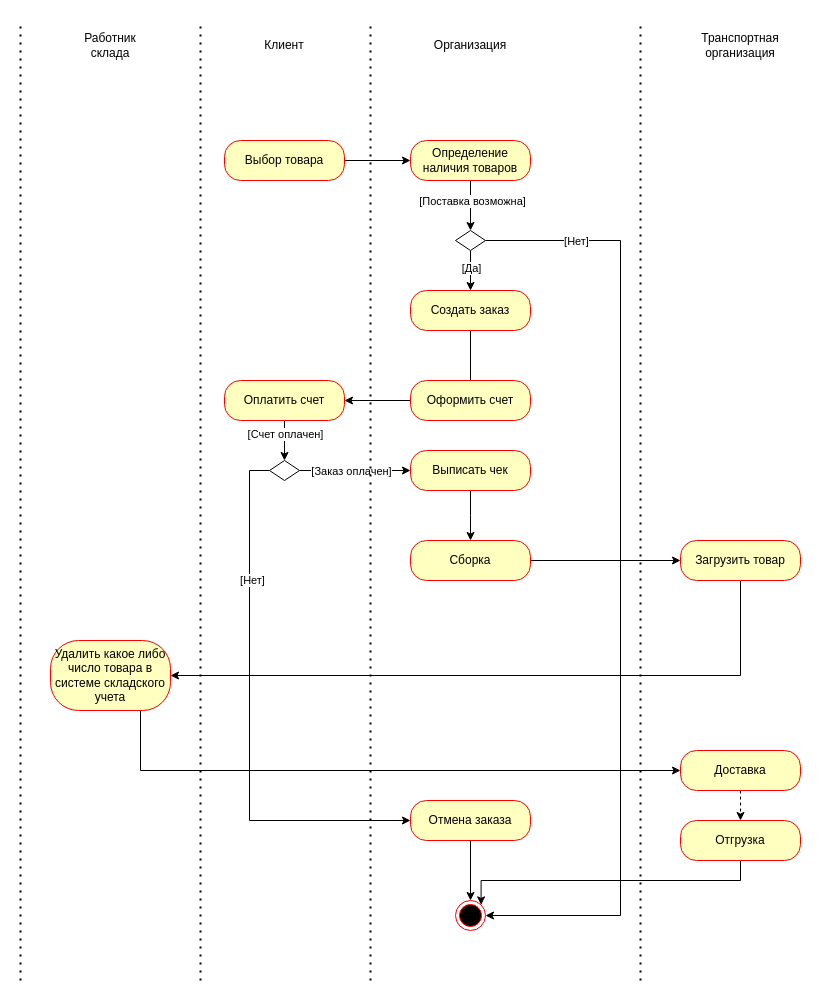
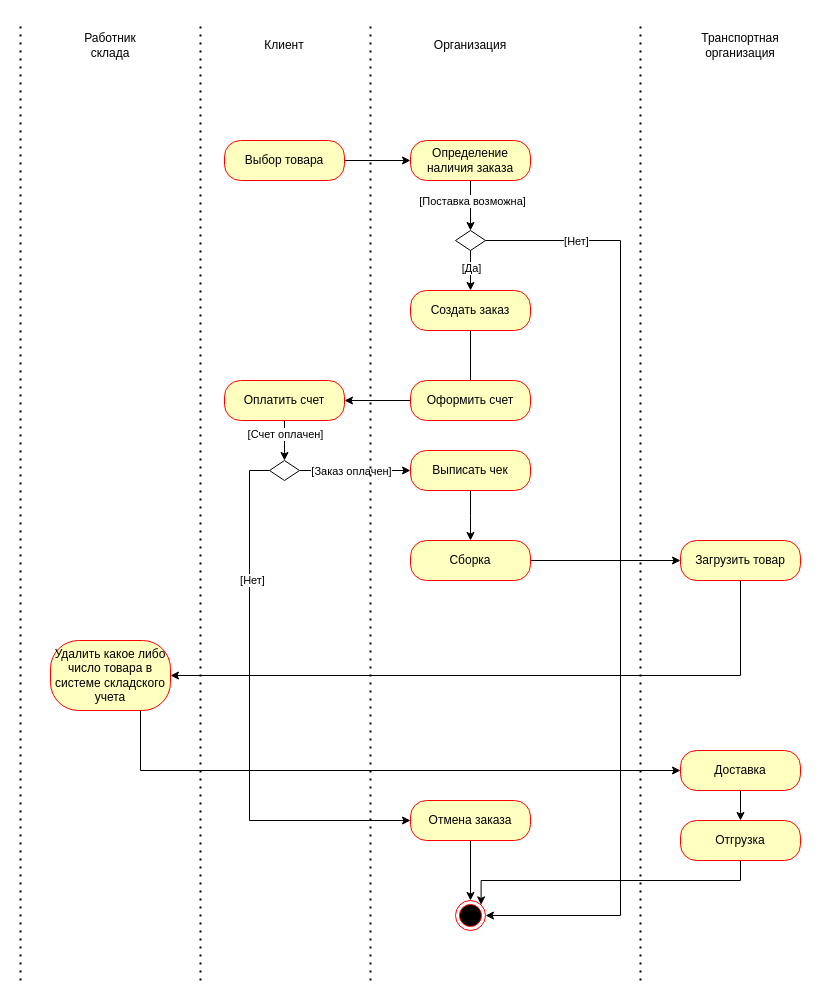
  <mxCell id="0" />
  <mxCell id="1" parent="0" />
  <mxCell id="2" style="edgeStyle=orthogonalEdgeStyle;rounded=0;orthogonalLoop=1;jettySize=auto;html=1;exitX=1;exitY=0.5;exitDx=0;exitDy=0;entryX=0;entryY=0.5;entryDx=0;entryDy=0;" edge="1" parent="1" source="3" target="9"><mxGeometry relative="1" as="geometry" /></mxCell>
  <mxCell id="3" value="Выбор товара" style="rounded=1;whiteSpace=wrap;html=1;arcSize=40;fontColor=#000000;fillColor=#ffffc0;strokeColor=#ff0000;" vertex="1" parent="1"><mxGeometry x="224" y="140" width="120" height="40" as="geometry" /></mxCell>
  <mxCell id="4" value="Работник склада" style="text;html=1;align=center;verticalAlign=middle;whiteSpace=wrap;rounded=0;" vertex="1" parent="1"><mxGeometry x="80" y="30" width="60" height="30" as="geometry" /></mxCell>
  <mxCell id="5" value="Организация" style="text;html=1;align=center;verticalAlign=middle;whiteSpace=wrap;rounded=0;" vertex="1" parent="1"><mxGeometry x="440" y="30" width="60" height="30" as="geometry" /></mxCell>
  <mxCell id="6" value="Клиент" style="text;html=1;align=center;verticalAlign=middle;whiteSpace=wrap;rounded=0;" vertex="1" parent="1"><mxGeometry x="254" y="30" width="60" height="30" as="geometry" /></mxCell>
  <mxCell id="7" style="edgeStyle=orthogonalEdgeStyle;rounded=0;orthogonalLoop=1;jettySize=auto;html=1;exitX=0.5;exitY=1;exitDx=0;exitDy=0;entryX=0.5;entryY=0;entryDx=0;entryDy=0;" edge="1" parent="1" source="9" target="14"><mxGeometry relative="1" as="geometry"><mxPoint x="470" y="220" as="targetPoint" /></mxGeometry></mxCell>
  <mxCell id="8" value="[Поставка возможна]" style="edgeLabel;html=1;align=center;verticalAlign=middle;resizable=0;points=[];" vertex="1" connectable="0" parent="7"><mxGeometry x="-0.194" y="1" relative="1" as="geometry"><mxPoint as="offset" /></mxGeometry></mxCell>
- <mxCell id="9" value="Определение наличия товаров" style="rounded=1;whiteSpace=wrap;html=1;arcSize=40;fontColor=#000000;fillColor=#ffffc0;strokeColor=#ff0000;" vertex="1" parent="1"><mxGeometry x="410" y="140" width="120" height="40" as="geometry" /></mxCell>
+ <mxCell id="9" value="Определение наличия заказа" style="rounded=1;whiteSpace=wrap;html=1;arcSize=40;fontColor=#000000;fillColor=#ffffc0;strokeColor=#ff0000;" vertex="1" parent="1"><mxGeometry x="410" y="140" width="120" height="40" as="geometry" /></mxCell>
  <mxCell id="10" style="edgeStyle=orthogonalEdgeStyle;rounded=0;orthogonalLoop=1;jettySize=auto;html=1;exitX=0.5;exitY=1;exitDx=0;exitDy=0;" edge="1" parent="1" source="14"><mxGeometry relative="1" as="geometry"><mxPoint x="470" y="290" as="targetPoint" /></mxGeometry></mxCell>
  <mxCell id="11" value="[Да]" style="edgeLabel;html=1;align=center;verticalAlign=middle;resizable=0;points=[];" vertex="1" connectable="0" parent="10"><mxGeometry x="-0.152" y="2" relative="1" as="geometry"><mxPoint x="-2" as="offset" /></mxGeometry></mxCell>
  <mxCell id="12" style="edgeStyle=orthogonalEdgeStyle;rounded=0;orthogonalLoop=1;jettySize=auto;html=1;exitX=1;exitY=0.5;exitDx=0;exitDy=0;entryX=1;entryY=0.5;entryDx=0;entryDy=0;" edge="1" parent="1" source="14" target="19"><mxGeometry relative="1" as="geometry"><mxPoint x="610" y="780" as="targetPoint" /><Array as="points"><mxPoint x="620" y="240" /><mxPoint x="620" y="915" /></Array></mxGeometry></mxCell>
  <mxCell id="13" value="[Нет]" style="edgeLabel;html=1;align=center;verticalAlign=middle;resizable=0;points=[];" vertex="1" connectable="0" parent="12"><mxGeometry x="-0.81" relative="1" as="geometry"><mxPoint as="offset" /></mxGeometry></mxCell>
  <mxCell id="14" value="" style="shape=rhombus;perimeter=rhombusPerimeter;whiteSpace=wrap;html=1;align=center;" vertex="1" parent="1"><mxGeometry x="455" y="230" width="30" height="20" as="geometry" /></mxCell>
  <mxCell id="15" style="edgeStyle=orthogonalEdgeStyle;rounded=0;orthogonalLoop=1;jettySize=auto;html=1;exitX=0.5;exitY=1;exitDx=0;exitDy=0;endArrow=none;" edge="1" parent="1" source="16" target="18"><mxGeometry relative="1" as="geometry" /></mxCell>
  <mxCell id="16" value="Создать заказ" style="rounded=1;whiteSpace=wrap;html=1;arcSize=40;fontColor=#000000;fillColor=#ffffc0;strokeColor=#ff0000;" vertex="1" parent="1"><mxGeometry x="410" y="290" width="120" height="40" as="geometry" /></mxCell>
  <mxCell id="17" style="edgeStyle=orthogonalEdgeStyle;rounded=0;orthogonalLoop=1;jettySize=auto;html=1;exitX=0;exitY=0.5;exitDx=0;exitDy=0;entryX=1;entryY=0.5;entryDx=0;entryDy=0;" edge="1" parent="1" source="18" target="22"><mxGeometry relative="1" as="geometry" /></mxCell>
  <mxCell id="18" value="Оформить счет" style="rounded=1;whiteSpace=wrap;html=1;arcSize=40;fontColor=#000000;fillColor=#ffffc0;strokeColor=#ff0000;" vertex="1" parent="1"><mxGeometry x="410" y="380" width="120" height="40" as="geometry" /></mxCell>
  <mxCell id="19" value="" style="ellipse;html=1;shape=endState;fillColor=#000000;strokeColor=#ff0000;" vertex="1" parent="1"><mxGeometry x="455" y="900" width="30" height="30" as="geometry" /></mxCell>
  <mxCell id="20" style="edgeStyle=orthogonalEdgeStyle;rounded=0;orthogonalLoop=1;jettySize=auto;html=1;exitX=0.5;exitY=1;exitDx=0;exitDy=0;entryX=0.5;entryY=0;entryDx=0;entryDy=0;" edge="1" parent="1" source="22" target="27"><mxGeometry relative="1" as="geometry" /></mxCell>
  <mxCell id="21" value="[Счет оплачен]" style="edgeLabel;html=1;align=center;verticalAlign=middle;resizable=0;points=[];" vertex="1" connectable="0" parent="20"><mxGeometry x="-0.35" relative="1" as="geometry"><mxPoint as="offset" /></mxGeometry></mxCell>
  <mxCell id="22" value="Оплатить счет" style="rounded=1;whiteSpace=wrap;html=1;arcSize=40;fontColor=#000000;fillColor=#ffffc0;strokeColor=#ff0000;" vertex="1" parent="1"><mxGeometry x="224" y="380" width="120" height="40" as="geometry" /></mxCell>
  <mxCell id="23" style="edgeStyle=orthogonalEdgeStyle;rounded=0;orthogonalLoop=1;jettySize=auto;html=1;exitX=0;exitY=0.5;exitDx=0;exitDy=0;entryX=0;entryY=0.5;entryDx=0;entryDy=0;" edge="1" parent="1" source="27" target="29"><mxGeometry relative="1" as="geometry" /></mxCell>
  <mxCell id="24" value="[Нет]" style="edgeLabel;html=1;align=center;verticalAlign=middle;resizable=0;points=[];" vertex="1" connectable="0" parent="23"><mxGeometry x="-0.515" y="2" relative="1" as="geometry"><mxPoint as="offset" /></mxGeometry></mxCell>
  <mxCell id="25" style="edgeStyle=orthogonalEdgeStyle;rounded=0;orthogonalLoop=1;jettySize=auto;html=1;exitX=1;exitY=0.5;exitDx=0;exitDy=0;entryX=0;entryY=0.5;entryDx=0;entryDy=0;" edge="1" parent="1" source="27" target="32"><mxGeometry relative="1" as="geometry"><mxPoint x="460" y="469.667" as="targetPoint" /></mxGeometry></mxCell>
  <mxCell id="26" value="[Заказ оплачен]" style="edgeLabel;html=1;align=center;verticalAlign=middle;resizable=0;points=[];" vertex="1" connectable="0" parent="25"><mxGeometry x="-0.315" y="-1" relative="1" as="geometry"><mxPoint x="13" y="-1" as="offset" /></mxGeometry></mxCell>
  <mxCell id="27" value="" style="shape=rhombus;perimeter=rhombusPerimeter;whiteSpace=wrap;html=1;align=center;" vertex="1" parent="1"><mxGeometry x="269" y="460" width="30" height="20" as="geometry" /></mxCell>
  <mxCell id="28" style="edgeStyle=orthogonalEdgeStyle;rounded=0;orthogonalLoop=1;jettySize=auto;html=1;exitX=0.5;exitY=1;exitDx=0;exitDy=0;" edge="1" parent="1" source="29" target="19"><mxGeometry relative="1" as="geometry" /></mxCell>
  <mxCell id="29" value="Отмена заказа" style="rounded=1;whiteSpace=wrap;html=1;arcSize=40;fontColor=#000000;fillColor=#ffffc0;strokeColor=#ff0000;" vertex="1" parent="1"><mxGeometry x="410" y="800" width="120" height="40" as="geometry" /></mxCell>
  <mxCell id="30" style="edgeStyle=orthogonalEdgeStyle;rounded=0;orthogonalLoop=1;jettySize=auto;html=1;exitX=0.5;exitY=1;exitDx=0;exitDy=0;" edge="1" parent="1" source="6" target="6"><mxGeometry relative="1" as="geometry" /></mxCell>
  <mxCell id="31" style="edgeStyle=orthogonalEdgeStyle;rounded=0;orthogonalLoop=1;jettySize=auto;html=1;exitX=0.5;exitY=1;exitDx=0;exitDy=0;" edge="1" parent="1" source="32"><mxGeometry relative="1" as="geometry"><mxPoint x="470" y="540" as="targetPoint" /></mxGeometry></mxCell>
  <mxCell id="32" value="Выписать чек" style="rounded=1;whiteSpace=wrap;html=1;arcSize=40;fontColor=#000000;fillColor=#ffffc0;strokeColor=#ff0000;" vertex="1" parent="1"><mxGeometry x="410" y="450" width="120" height="40" as="geometry" /></mxCell>
  <mxCell id="33" style="edgeStyle=orthogonalEdgeStyle;rounded=0;orthogonalLoop=1;jettySize=auto;html=1;exitX=1;exitY=0.5;exitDx=0;exitDy=0;entryX=0;entryY=0.5;entryDx=0;entryDy=0;" edge="1" parent="1" source="34" target="47"><mxGeometry relative="1" as="geometry" /></mxCell>
  <mxCell id="34" value="Сборка" style="rounded=1;whiteSpace=wrap;html=1;arcSize=40;fontColor=#000000;fillColor=#ffffc0;strokeColor=#ff0000;" vertex="1" parent="1"><mxGeometry x="410" y="540" width="120" height="40" as="geometry" /></mxCell>
  <mxCell id="35" style="edgeStyle=orthogonalEdgeStyle;rounded=0;orthogonalLoop=1;jettySize=auto;html=1;exitX=0.75;exitY=1;exitDx=0;exitDy=0;entryX=0;entryY=0.5;entryDx=0;entryDy=0;" edge="1" parent="1" source="36" target="43"><mxGeometry relative="1" as="geometry" /></mxCell>
  <mxCell id="36" value="Удалить какое либо число товара в системе складского учета" style="rounded=1;whiteSpace=wrap;html=1;arcSize=40;fontColor=#000000;fillColor=#ffffc0;strokeColor=#ff0000;" vertex="1" parent="1"><mxGeometry x="50" y="640" width="120" height="70" as="geometry" /></mxCell>
  <mxCell id="37" value="" style="endArrow=none;dashed=1;html=1;dashPattern=1 3;strokeWidth=2;rounded=0;" edge="1" parent="1"><mxGeometry width="50" height="50" relative="1" as="geometry"><mxPoint x="370" y="980" as="sourcePoint" /><mxPoint x="370" y="20" as="targetPoint" /></mxGeometry></mxCell>
  <mxCell id="38" value="" style="endArrow=none;dashed=1;html=1;dashPattern=1 3;strokeWidth=2;rounded=0;" edge="1" parent="1"><mxGeometry width="50" height="50" relative="1" as="geometry"><mxPoint x="200" y="980" as="sourcePoint" /><mxPoint x="200" y="20" as="targetPoint" /></mxGeometry></mxCell>
  <mxCell id="39" value="" style="endArrow=none;dashed=1;html=1;dashPattern=1 3;strokeWidth=2;rounded=0;" edge="1" parent="1"><mxGeometry width="50" height="50" relative="1" as="geometry"><mxPoint x="20" y="980" as="sourcePoint" /><mxPoint x="20" y="20" as="targetPoint" /></mxGeometry></mxCell>
  <mxCell id="40" value="" style="endArrow=none;dashed=1;html=1;dashPattern=1 3;strokeWidth=2;rounded=0;" edge="1" parent="1"><mxGeometry width="50" height="50" relative="1" as="geometry"><mxPoint x="640" y="980" as="sourcePoint" /><mxPoint x="640" y="20" as="targetPoint" /></mxGeometry></mxCell>
  <mxCell id="41" value="Транспортная организация" style="text;html=1;align=center;verticalAlign=middle;whiteSpace=wrap;rounded=0;" vertex="1" parent="1"><mxGeometry x="710" y="30" width="60" height="30" as="geometry" /></mxCell>
- <mxCell id="42" style="edgeStyle=orthogonalEdgeStyle;rounded=0;orthogonalLoop=1;jettySize=auto;html=1;exitX=0.5;exitY=1;exitDx=0;exitDy=0;entryX=0.5;entryY=0;entryDx=0;entryDy=0;dashed=1;" edge="1" parent="1" source="43" target="45"><mxGeometry relative="1" as="geometry" /></mxCell>
+ <mxCell id="42" style="edgeStyle=orthogonalEdgeStyle;rounded=0;orthogonalLoop=1;jettySize=auto;html=1;exitX=0.5;exitY=1;exitDx=0;exitDy=0;entryX=0.5;entryY=0;entryDx=0;entryDy=0;" edge="1" parent="1" source="43" target="45"><mxGeometry relative="1" as="geometry" /></mxCell>
  <mxCell id="43" value="Доставка" style="rounded=1;whiteSpace=wrap;html=1;arcSize=40;fontColor=#000000;fillColor=#ffffc0;strokeColor=#ff0000;" vertex="1" parent="1"><mxGeometry x="680" y="750" width="120" height="40" as="geometry" /></mxCell>
  <mxCell id="44" style="edgeStyle=orthogonalEdgeStyle;rounded=0;orthogonalLoop=1;jettySize=auto;html=1;exitX=0.5;exitY=1;exitDx=0;exitDy=0;entryX=1;entryY=0;entryDx=0;entryDy=0;" edge="1" parent="1" source="45" target="19"><mxGeometry relative="1" as="geometry" /></mxCell>
  <mxCell id="45" value="Отгрузка" style="rounded=1;whiteSpace=wrap;html=1;arcSize=40;fontColor=#000000;fillColor=#ffffc0;strokeColor=#ff0000;" vertex="1" parent="1"><mxGeometry x="680" y="820" width="120" height="40" as="geometry" /></mxCell>
  <mxCell id="46" style="edgeStyle=orthogonalEdgeStyle;rounded=0;orthogonalLoop=1;jettySize=auto;html=1;exitX=0.5;exitY=1;exitDx=0;exitDy=0;entryX=1;entryY=0.5;entryDx=0;entryDy=0;" edge="1" parent="1" source="47" target="36"><mxGeometry relative="1" as="geometry" /></mxCell>
  <mxCell id="47" value="Загрузить товар" style="rounded=1;whiteSpace=wrap;html=1;arcSize=40;fontColor=#000000;fillColor=#ffffc0;strokeColor=#ff0000;" vertex="1" parent="1"><mxGeometry x="680" y="540" width="120" height="40" as="geometry" /></mxCell>
